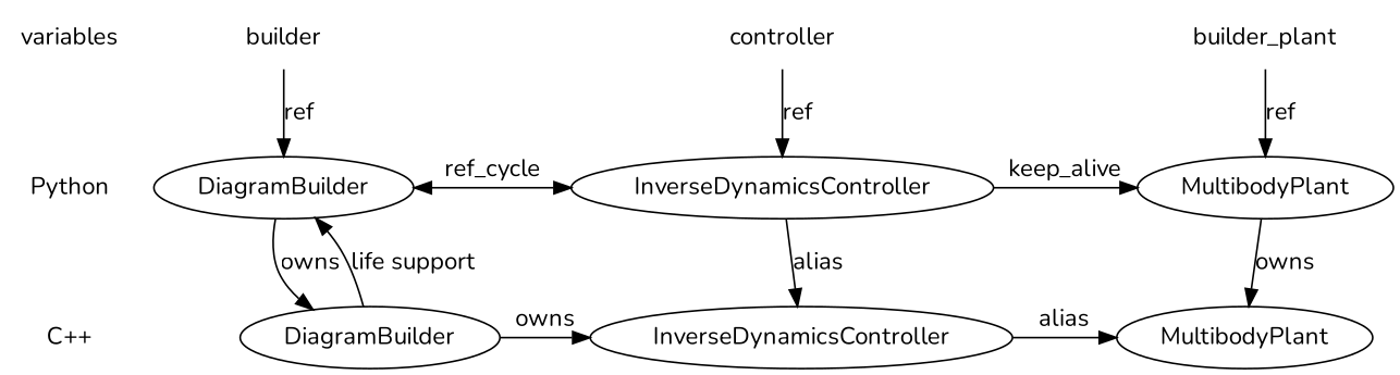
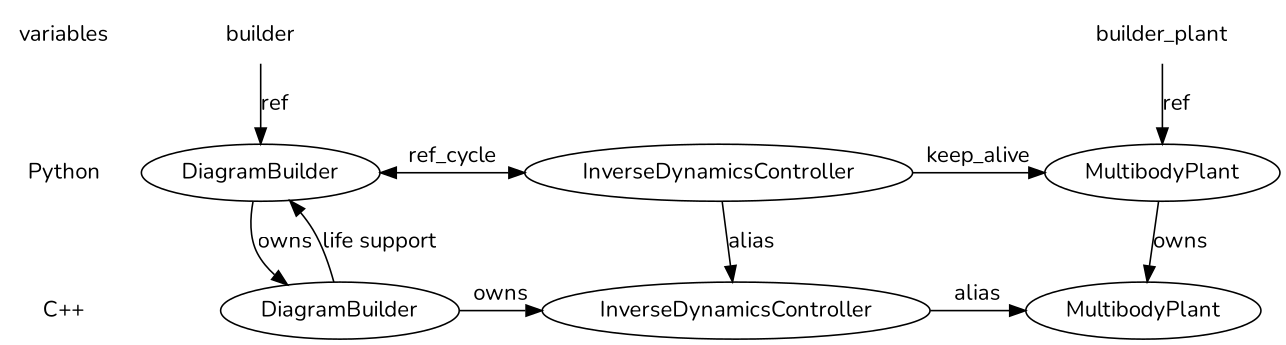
  digraph {
    fontname=Nunito
    node [fontname=Nunito]
    edge [fontname=Nunito]
    variables [shape=plaintext]
    Python [shape=plaintext]
    "C++" [shape=plaintext]
    n4 [label=builder_plant shape=plaintext]
    builder [shape=plaintext]
-   controller [shape=plaintext]
    n7 [label=MultibodyPlant]
    n8 [label=DiagramBuilder]
    n9 [label=InverseDynamicsController]
    n10 [label=MultibodyPlant]
    n11 [label=DiagramBuilder]
    n12 [label=InverseDynamicsController]
    subgraph sub_1 {
      variables
      Python
      "C++"
    }
    subgraph sub_2 {
      n4
      builder
-     controller
    }
    subgraph sub_3 {
      rank=same
      variables
      n4
      builder
-     controller
    }
    subgraph sub_4 {
      rank=same
      Python
      n7
      n8
      n9
    }
    subgraph sub_5 {
      rank=same
      "C++"
      n10
      n11
      n12
    }
    variables -> Python [style=invis]
    Python -> "C++" [style=invis]
    n4 -> n7 [label=ref]
    builder -> n8 [label=ref]
-   controller -> n9 [label=ref]
    n7 -> n10 [label=owns]
    n8 -> n11 [label=owns]
    n8 -> n11 [dir=back label="life support"]
    n9 -> n7 [label=keep_alive]
    n9 -> n8 [constraint=false dir=both label=ref_cycle]
    n9 -> n12 [label=alias]
    n11 -> n12 [label=owns]
    n12 -> n10 [label=alias]
  }
